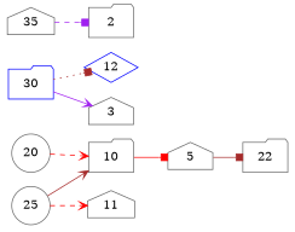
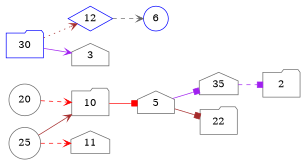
  digraph {
    rankdir=LR
    node [color=gray40 shape=folder]
    edge [arrowhead=vee color=red style=solid]
    n1 [label=20 shape=circle]
    n2 [label=10]
    n3 [label=5 shape=house]
    n4 [color=blue label=30]
    n5 [color=blue label=12 shape=diamond]
    n6 [label=3 shape=house]
    n7 [label=35 shape=house]
    n8 [label=22]
    n9 [label=25 shape=circle]
    n10 [label=11 shape=house]
+   n11 [color=blue label=6 shape=circle]
    n12 [label=2]
    n1 -> n2 [style=dashed]
    n2 -> n3 [arrowhead=box]
+   n3 -> n7 [arrowhead=box color=purple]
    n3 -> n8 [arrowhead=box color=brown]
-   n4 -> n5 [arrowhead=box color=brown style=dotted]
+   n4 -> n5 [color=brown style=dotted]
    n4 -> n6 [color=purple]
+   n5 -> n11 [color=gray40 style=dashed]
    n7 -> n12 [arrowhead=box color=purple style=dashed]
    n9 -> n2 [color=brown]
    n9 -> n10 [style=dashed]
  }
